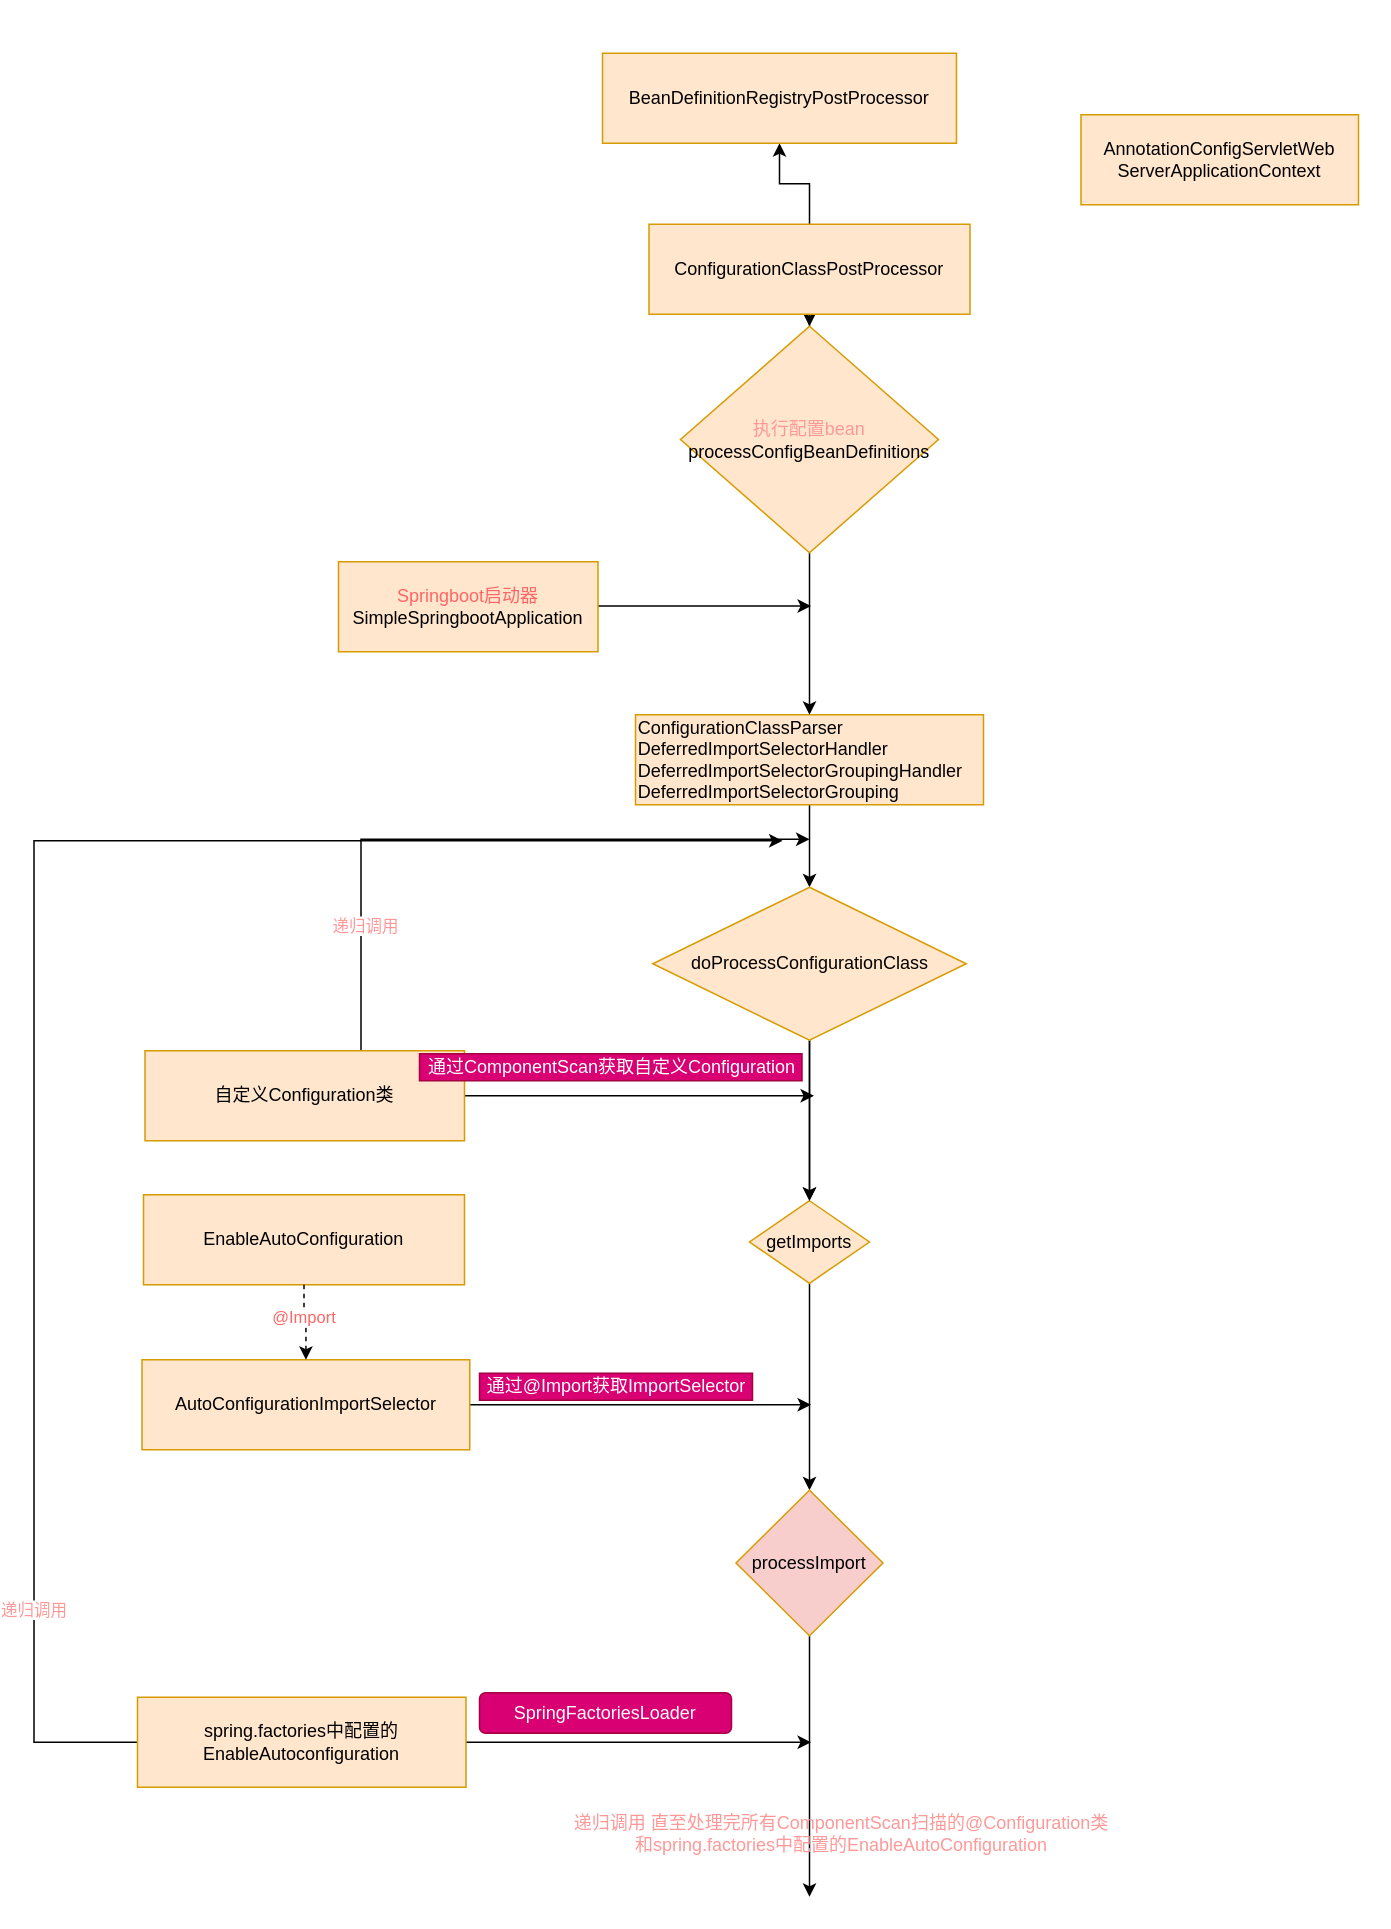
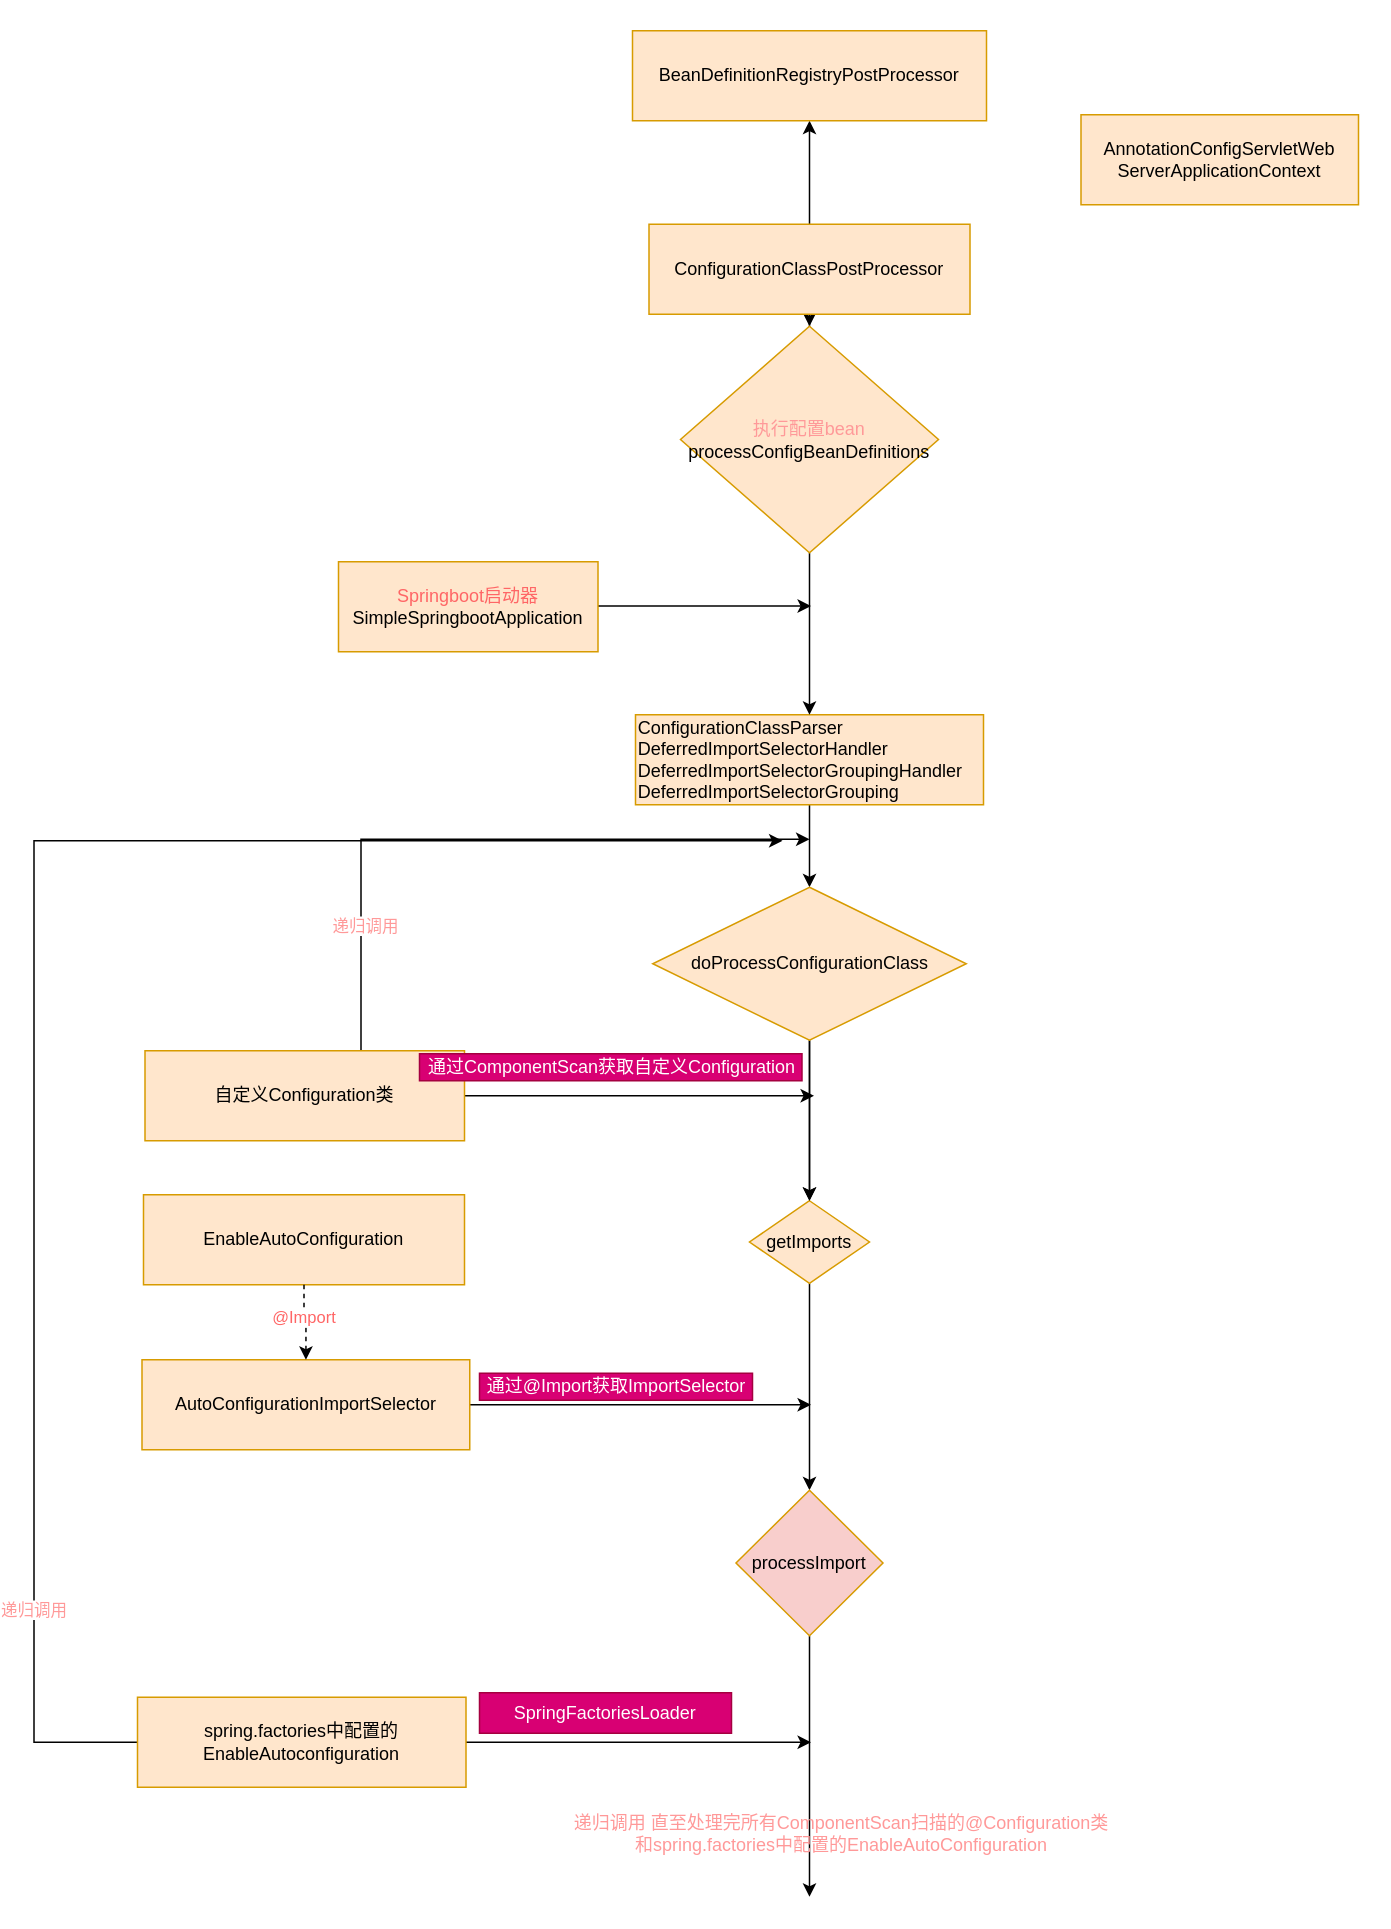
  <mxCell id="0" />
  <mxCell id="1" parent="0" />
  <mxCell id="2" value="AnnotationConfigServletWeb ServerApplicationContext" style="rounded=0;whiteSpace=wrap;html=1;fillColor=#ffe6cc;strokeColor=#d79b00;" vertex="1" parent="1"><mxGeometry x="718" y="76" width="185" height="60" as="geometry" /></mxCell>
  <mxCell id="3" value="" style="edgeStyle=orthogonalEdgeStyle;rounded=0;orthogonalLoop=1;jettySize=auto;html=1;fontColor=#FF6666;" edge="1" parent="1" source="5" target="15"><mxGeometry relative="1" as="geometry" /></mxCell>
  <mxCell id="4" value="" style="edgeStyle=orthogonalEdgeStyle;rounded=0;orthogonalLoop=1;jettySize=auto;html=1;fontColor=#FF6666;" edge="1" parent="1" source="5" target="17"><mxGeometry relative="1" as="geometry" /></mxCell>
  <mxCell id="5" value="ConfigurationClassPostProcessor" style="rounded=0;whiteSpace=wrap;html=1;fillColor=#ffe6cc;strokeColor=#d79b00;" vertex="1" parent="1"><mxGeometry x="430" y="149" width="214" height="60" as="geometry" /></mxCell>
  <mxCell id="6" style="edgeStyle=orthogonalEdgeStyle;rounded=0;orthogonalLoop=1;jettySize=auto;html=1;fontColor=#FF6666;" edge="1" parent="1" source="7"><mxGeometry relative="1" as="geometry"><mxPoint x="538" y="403.5" as="targetPoint" /></mxGeometry></mxCell>
  <mxCell id="7" value="&lt;font color=&quot;#FF6666&quot;&gt;Springboot启动器&lt;/font&gt;SimpleSpringbootApplication" style="rounded=0;whiteSpace=wrap;html=1;fillColor=#ffe6cc;strokeColor=#d79b00;" vertex="1" parent="1"><mxGeometry x="223" y="374" width="173" height="60" as="geometry" /></mxCell>
  <mxCell id="8" value="" style="edgeStyle=orthogonalEdgeStyle;rounded=0;orthogonalLoop=1;jettySize=auto;html=1;fontColor=#FF9999;" edge="1" parent="1" source="9" target="20"><mxGeometry relative="1" as="geometry" /></mxCell>
  <mxCell id="9" value="&lt;div&gt;ConfigurationClassParser&lt;/div&gt;&lt;div&gt;DeferredImportSelectorHandler&lt;/div&gt;&lt;div&gt;DeferredImportSelectorGroupingHandler&lt;/div&gt;&lt;div&gt;DeferredImportSelectorGrouping&lt;br&gt;&lt;/div&gt;" style="rounded=0;whiteSpace=wrap;html=1;fillColor=#ffe6cc;strokeColor=#d79b00;align=left;" vertex="1" parent="1"><mxGeometry x="421" y="476" width="232" height="60" as="geometry" /></mxCell>
- <mxCell id="10" value="SpringFactoriesLoader" style="whiteSpace=wrap;html=1;fillColor=#d80073;strokeColor=#A50040;fontColor=#ffffff;rounded=1;" vertex="1" parent="1"><mxGeometry x="317" y="1128" width="168" height="27" as="geometry" /></mxCell>
+ <mxCell id="10" value="SpringFactoriesLoader" style="rounded=0;whiteSpace=wrap;html=1;fillColor=#d80073;strokeColor=#A50040;fontColor=#ffffff;" vertex="1" parent="1"><mxGeometry x="317" y="1128" width="168" height="27" as="geometry" /></mxCell>
  <mxCell id="11" value="" style="edgeStyle=orthogonalEdgeStyle;rounded=0;orthogonalLoop=1;jettySize=auto;html=1;fontColor=#FF6666;" edge="1" parent="1" source="12" target="14"><mxGeometry relative="1" as="geometry" /></mxCell>
  <mxCell id="12" value="getImports " style="rhombus;whiteSpace=wrap;html=1;fillColor=#ffe6cc;strokeColor=#d79b00;rounded=0;" vertex="1" parent="1"><mxGeometry x="497" y="800" width="80" height="55" as="geometry" /></mxCell>
  <mxCell id="13" style="edgeStyle=orthogonalEdgeStyle;rounded=0;orthogonalLoop=1;jettySize=auto;html=1;fontColor=#FF9999;" edge="1" parent="1" source="14"><mxGeometry relative="1" as="geometry"><mxPoint x="537" y="1264" as="targetPoint" /></mxGeometry></mxCell>
  <mxCell id="14" value="processImport" style="rhombus;whiteSpace=wrap;html=1;fillColor=#f8cecc;strokeColor=#d79b00;rounded=0;" vertex="1" parent="1"><mxGeometry x="488" y="993" width="98" height="97" as="geometry" /></mxCell>
- <mxCell id="15" value="BeanDefinitionRegistryPostProcessor" style="whiteSpace=wrap;html=1;fillColor=#ffe6cc;strokeColor=#d79b00;rounded=0;" vertex="1" parent="1"><mxGeometry x="399" y="35" width="236" height="60" as="geometry" /></mxCell>
+ <mxCell id="15" value="BeanDefinitionRegistryPostProcessor" style="whiteSpace=wrap;html=1;fillColor=#ffe6cc;strokeColor=#d79b00;rounded=0;" vertex="1" parent="1"><mxGeometry x="419" y="20" width="236" height="60" as="geometry" /></mxCell>
  <mxCell id="16" style="edgeStyle=orthogonalEdgeStyle;rounded=0;orthogonalLoop=1;jettySize=auto;html=1;fontColor=#FF6666;" edge="1" parent="1" source="17" target="9"><mxGeometry relative="1" as="geometry" /></mxCell>
  <mxCell id="17" value="&lt;div&gt;&lt;font color=&quot;#FF9999&quot;&gt;执行配置bean&lt;/font&gt;&lt;br&gt;&lt;/div&gt;&lt;div&gt;processConfigBeanDefinitions&lt;/div&gt;" style="rhombus;whiteSpace=wrap;html=1;fillColor=#ffe6cc;strokeColor=#d79b00;rounded=0;" vertex="1" parent="1"><mxGeometry x="451" y="217" width="172" height="151" as="geometry" /></mxCell>
  <mxCell id="18" style="edgeStyle=orthogonalEdgeStyle;rounded=0;orthogonalLoop=1;jettySize=auto;html=1;entryX=0.5;entryY=0;entryDx=0;entryDy=0;fontColor=#FF9999;" edge="1" parent="1" source="20" target="12"><mxGeometry relative="1" as="geometry" /></mxCell>
  <mxCell id="19" value="" style="edgeStyle=orthogonalEdgeStyle;rounded=0;orthogonalLoop=1;jettySize=auto;html=1;fontColor=#FF9999;" edge="1" parent="1" source="20" target="12"><mxGeometry relative="1" as="geometry" /></mxCell>
  <mxCell id="20" value="doProcessConfigurationClass" style="rhombus;whiteSpace=wrap;html=1;fillColor=#ffe6cc;strokeColor=#d79b00;rounded=0;" vertex="1" parent="1"><mxGeometry x="432.5" width="209" height="102" as="geometry" y="591" /></mxCell>
  <mxCell id="21" style="edgeStyle=orthogonalEdgeStyle;rounded=0;orthogonalLoop=1;jettySize=auto;html=1;fontColor=#FF9999;" edge="1" parent="1" source="24"><mxGeometry relative="1" as="geometry"><mxPoint x="540" y="730" as="targetPoint" /></mxGeometry></mxCell>
  <mxCell id="22" style="edgeStyle=orthogonalEdgeStyle;rounded=0;orthogonalLoop=1;jettySize=auto;html=1;fontColor=#FF9999;" edge="1" parent="1" source="24"><mxGeometry relative="1" as="geometry"><mxPoint x="537" y="559" as="targetPoint" /><Array as="points"><mxPoint x="238" y="559" /></Array></mxGeometry></mxCell>
  <mxCell id="23" value="递归调用" style="edgeLabel;html=1;align=center;verticalAlign=middle;resizable=0;points=[];fontColor=#FF9999;" vertex="1" connectable="0" parent="22"><mxGeometry x="-0.619" y="-1" relative="1" as="geometry"><mxPoint x="1" as="offset" /></mxGeometry></mxCell>
  <mxCell id="24" value="自定义Configuration类" style="rounded=0;whiteSpace=wrap;html=1;fillColor=#ffe6cc;strokeColor=#d79b00;" vertex="1" parent="1"><mxGeometry x="94" y="700" width="213" height="60" as="geometry" /></mxCell>
  <mxCell id="25" value="通过ComponentScan获取自定义Configuration" style="text;html=1;align=center;verticalAlign=middle;resizable=0;points=[];autosize=1;strokeColor=#A50040;fillColor=#d80073;fontColor=#ffffff;" vertex="1" parent="1"><mxGeometry x="277" y="702" width="255" height="18" as="geometry" /></mxCell>
  <mxCell id="26" style="edgeStyle=orthogonalEdgeStyle;rounded=0;orthogonalLoop=1;jettySize=auto;html=1;fontColor=#FF9999;exitX=1;exitY=0.5;exitDx=0;exitDy=0;" edge="1" parent="1" source="30"><mxGeometry relative="1" as="geometry"><mxPoint x="538" y="936" as="targetPoint" /><mxPoint x="332" y="871" as="sourcePoint" /></mxGeometry></mxCell>
  <mxCell id="27" value="通过@Import获取ImportSelector" style="text;html=1;align=center;verticalAlign=middle;resizable=0;points=[];autosize=1;strokeColor=#A50040;fillColor=#d80073;fontColor=#ffffff;" vertex="1" parent="1"><mxGeometry x="317" y="915" width="182" height="18" as="geometry" /></mxCell>
  <mxCell id="28" value="" style="group" vertex="1" connectable="0" parent="1"><mxGeometry x="92" y="796" width="218.5" height="170" as="geometry" /></mxCell>
  <mxCell id="29" value="EnableAutoConfiguration" style="rounded=0;whiteSpace=wrap;html=1;fillColor=#ffe6cc;strokeColor=#d79b00;" vertex="1" parent="28"><mxGeometry x="1" width="214" height="60" as="geometry" /></mxCell>
  <mxCell id="30" value="AutoConfigurationImportSelector" style="whiteSpace=wrap;html=1;fillColor=#ffe6cc;strokeColor=#d79b00;rounded=0;" vertex="1" parent="28"><mxGeometry y="110" width="218.5" height="60" as="geometry" /></mxCell>
  <mxCell id="31" value="" style="edgeStyle=orthogonalEdgeStyle;rounded=0;orthogonalLoop=1;jettySize=auto;html=1;fontColor=#FF6666;dashed=1;" edge="1" parent="28" source="29" target="30"><mxGeometry relative="1" as="geometry" /></mxCell>
  <mxCell id="32" value="@Import" style="edgeLabel;html=1;align=center;verticalAlign=middle;resizable=0;points=[];fontColor=#FF6666;" vertex="1" connectable="0" parent="31"><mxGeometry x="-0.175" y="-1" relative="1" as="geometry"><mxPoint as="offset" /></mxGeometry></mxCell>
  <mxCell id="33" style="edgeStyle=orthogonalEdgeStyle;rounded=0;orthogonalLoop=1;jettySize=auto;html=1;fontColor=#FF9999;" edge="1" parent="1" source="36"><mxGeometry relative="1" as="geometry"><mxPoint x="538" y="1161" as="targetPoint" /></mxGeometry></mxCell>
  <mxCell id="34" style="edgeStyle=orthogonalEdgeStyle;rounded=0;orthogonalLoop=1;jettySize=auto;html=1;fontColor=#FF9999;exitX=0;exitY=0.5;exitDx=0;exitDy=0;" edge="1" parent="1" source="36"><mxGeometry relative="1" as="geometry"><mxPoint x="519" y="560" as="targetPoint" /><Array as="points"><mxPoint x="20" y="1161" /><mxPoint x="20" y="560" /></Array></mxGeometry></mxCell>
  <mxCell id="35" value="递归调用" style="edgeLabel;html=1;align=center;verticalAlign=middle;resizable=0;points=[];fontColor=#FF9999;" vertex="1" connectable="0" parent="34"><mxGeometry x="-0.73" y="1" relative="1" as="geometry"><mxPoint as="offset" /></mxGeometry></mxCell>
  <mxCell id="36" value="spring.factories中配置的EnableAutoconfiguration" style="rounded=0;whiteSpace=wrap;html=1;fillColor=#ffe6cc;strokeColor=#d79b00;" vertex="1" parent="1"><mxGeometry x="89" y="1131" width="219" height="60" as="geometry" /></mxCell>
  <mxCell id="37" value="&lt;div&gt;递归调用 直至处理完所有ComponentScan扫描的@Configuration类&lt;/div&gt;&lt;div&gt;和spring.factories中配置的EnableAutoConfiguration&lt;/div&gt;" style="text;html=1;align=center;verticalAlign=middle;resizable=0;points=[];autosize=1;strokeColor=none;fillColor=none;fontColor=#FF9999;" vertex="1" parent="1"><mxGeometry x="375" y="1206" width="366" height="32" as="geometry" /></mxCell>
